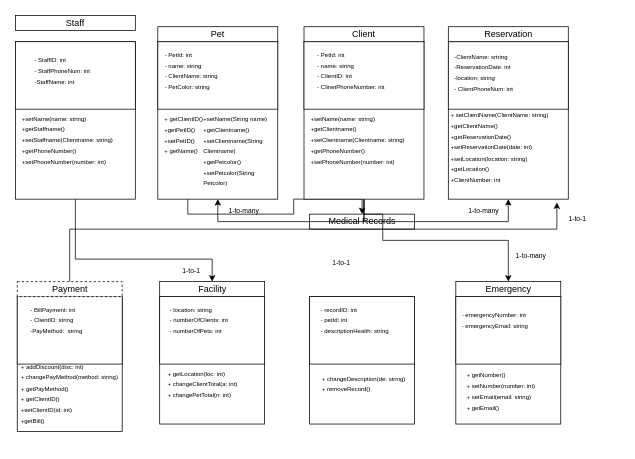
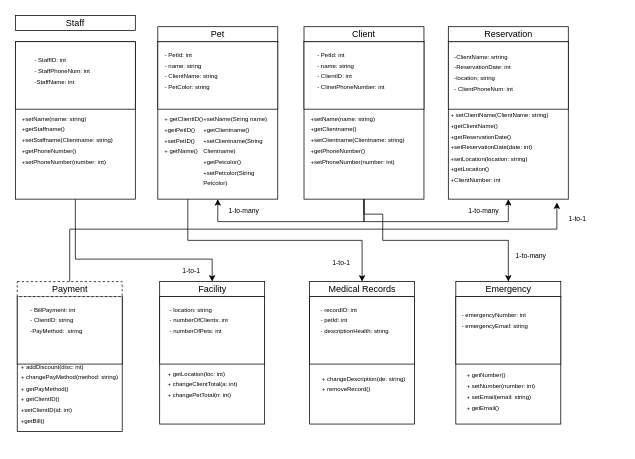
  <mxCell id="0" />
  <mxCell id="1" parent="0" />
  <mxCell id="2" style="edgeStyle=orthogonalEdgeStyle;rounded=0;orthogonalLoop=1;jettySize=auto;html=1;exitX=0.25;exitY=1;exitDx=0;exitDy=0;entryX=0.5;entryY=0;entryDx=0;entryDy=0;" edge="1" parent="1" source="3" target="20"><mxGeometry relative="1" as="geometry" /></mxCell>
  <mxCell id="3" value="" style="rounded=0;whiteSpace=wrap;html=1;" vertex="1" parent="1"><mxGeometry x="210" y="55" width="160" height="210" as="geometry" /></mxCell>
  <mxCell id="4" value="" style="rounded=0;whiteSpace=wrap;html=1;" vertex="1" parent="1"><mxGeometry x="210" y="55" width="160" height="90" as="geometry" /></mxCell>
  <mxCell id="5" value="Pet" style="rounded=0;whiteSpace=wrap;html=1;" vertex="1" parent="1"><mxGeometry x="210" y="35" width="160" height="20" as="geometry" /></mxCell>
  <mxCell id="6" value="&lt;div style=&quot;text-align: left;&quot;&gt;&lt;span style=&quot;background-color: initial;&quot;&gt;&lt;font style=&quot;font-size: 8px;&quot;&gt;- PetId: int&lt;/font&gt;&lt;/span&gt;&lt;/div&gt;&lt;div style=&quot;text-align: left;&quot;&gt;&lt;font style=&quot;font-size: 8px;&quot;&gt;- name: string&lt;/font&gt;&lt;/div&gt;&lt;div style=&quot;text-align: left;&quot;&gt;&lt;font style=&quot;font-size: 8px;&quot;&gt;- ClientName: string&lt;/font&gt;&lt;/div&gt;&lt;div style=&quot;text-align: left;&quot;&gt;&lt;font style=&quot;font-size: 8px;&quot;&gt;- PetColor: string&lt;/font&gt;&lt;/div&gt;&lt;div style=&quot;text-align: left;&quot;&gt;&lt;br&gt;&lt;/div&gt;" style="text;html=1;align=center;verticalAlign=middle;whiteSpace=wrap;rounded=0;" vertex="1" parent="1"><mxGeometry x="200" y="85" width="110" height="30" as="geometry" /></mxCell>
  <mxCell id="7" value="&lt;div style=&quot;text-align: left;&quot;&gt;&lt;font style=&quot;font-size: 8px;&quot;&gt;+ getClientID()&lt;/font&gt;&lt;/div&gt;&lt;div style=&quot;text-align: left;&quot;&gt;&lt;font style=&quot;font-size: 8px;&quot;&gt;+getPetID()&lt;/font&gt;&lt;/div&gt;&lt;div style=&quot;text-align: left;&quot;&gt;&lt;font style=&quot;font-size: 8px;&quot;&gt;+setPetID()&lt;/font&gt;&lt;/div&gt;&lt;div style=&quot;text-align: left;&quot;&gt;&lt;span style=&quot;background-color: initial;&quot;&gt;&lt;span style=&quot;font-size: 8px;&quot;&gt;+ getName()&amp;nbsp;&lt;/span&gt;&lt;/span&gt;&lt;/div&gt;&lt;div style=&quot;text-align: left;&quot;&gt;&lt;br&gt;&lt;/div&gt;&lt;div style=&quot;text-align: left;&quot;&gt;&lt;br&gt;&lt;/div&gt;&lt;div style=&quot;text-align: left;&quot;&gt;&lt;br&gt;&lt;/div&gt;" style="text;html=1;align=center;verticalAlign=middle;whiteSpace=wrap;rounded=0;" vertex="1" parent="1"><mxGeometry x="180" y="190" width="130" height="20" as="geometry" /></mxCell>
  <mxCell id="8" value="" style="rounded=0;whiteSpace=wrap;html=1;" vertex="1" parent="1"><mxGeometry x="22.5" y="395" width="140" height="180" as="geometry" /></mxCell>
  <mxCell id="9" value="" style="rounded=0;whiteSpace=wrap;html=1;" vertex="1" parent="1"><mxGeometry x="22.5" y="395" width="140" height="90" as="geometry" /></mxCell>
  <mxCell id="10" value="Payment" style="rounded=0;whiteSpace=wrap;html=1;dashed=1;" vertex="1" parent="1"><mxGeometry x="22.5" y="375" width="140" height="20" as="geometry" /></mxCell>
  <mxCell id="11" value="&lt;div style=&quot;text-align: left;&quot;&gt;&lt;span style=&quot;background-color: initial;&quot;&gt;&lt;font style=&quot;font-size: 8px;&quot;&gt;- BillPayment: int&lt;/font&gt;&lt;/span&gt;&lt;/div&gt;&lt;div style=&quot;text-align: left;&quot;&gt;&lt;font style=&quot;font-size: 8px;&quot;&gt;- ClientID: string&lt;/font&gt;&lt;/div&gt;&lt;div style=&quot;text-align: left;&quot;&gt;&lt;font style=&quot;font-size: 8px;&quot;&gt;-PayMethod:&amp;nbsp; string&lt;/font&gt;&lt;/div&gt;&lt;div style=&quot;text-align: left;&quot;&gt;&lt;br&gt;&lt;/div&gt;&lt;div style=&quot;text-align: left;&quot;&gt;&lt;br&gt;&lt;/div&gt;" style="text;html=1;align=center;verticalAlign=middle;whiteSpace=wrap;rounded=0;" vertex="1" parent="1"><mxGeometry x="20" y="425" width="110" height="30" as="geometry" /></mxCell>
  <mxCell id="12" value="&lt;div style=&quot;text-align: left;&quot;&gt;&lt;font style=&quot;font-size: 8px;&quot;&gt;+ addDiscount(disc: int)&lt;/font&gt;&lt;/div&gt;&lt;div style=&quot;text-align: left;&quot;&gt;&lt;span style=&quot;background-color: initial; font-size: 8px;&quot;&gt;+ changePayMethod(method: string)&lt;/span&gt;&lt;/div&gt;&lt;div style=&quot;text-align: left;&quot;&gt;&lt;span style=&quot;background-color: initial; font-size: 8px;&quot;&gt;+ getPayMethod()&lt;/span&gt;&lt;/div&gt;&lt;div style=&quot;text-align: left;&quot;&gt;&lt;span style=&quot;background-color: initial; font-size: 8px;&quot;&gt;+ getClientID()&lt;/span&gt;&lt;/div&gt;&lt;div style=&quot;text-align: left;&quot;&gt;&lt;span style=&quot;background-color: initial; font-size: 8px;&quot;&gt;+setClientID(id: int)&lt;/span&gt;&lt;/div&gt;&lt;div style=&quot;text-align: left;&quot;&gt;&lt;span style=&quot;background-color: initial; font-size: 8px;&quot;&gt;+getBill()&lt;/span&gt;&lt;/div&gt;&lt;div style=&quot;text-align: left;&quot;&gt;&lt;span style=&quot;background-color: initial; font-size: 8px;&quot;&gt;&lt;br&gt;&lt;/span&gt;&lt;/div&gt;&lt;div style=&quot;text-align: left;&quot;&gt;&lt;br&gt;&lt;/div&gt;&lt;div style=&quot;text-align: left;&quot;&gt;&lt;br&gt;&lt;/div&gt;" style="text;html=1;align=center;verticalAlign=middle;whiteSpace=wrap;rounded=0;" vertex="1" parent="1"><mxGeometry x="25" y="535" width="135" height="20" as="geometry" /></mxCell>
  <mxCell id="13" value="" style="rounded=0;whiteSpace=wrap;html=1;" vertex="1" parent="1"><mxGeometry x="212.5" y="395" width="140" height="170" as="geometry" /></mxCell>
  <mxCell id="14" value="" style="rounded=0;whiteSpace=wrap;html=1;" vertex="1" parent="1"><mxGeometry x="212.5" y="395" width="140" height="90" as="geometry" /></mxCell>
  <mxCell id="15" value="Facility" style="rounded=0;whiteSpace=wrap;html=1;" vertex="1" parent="1"><mxGeometry x="212.5" y="375" width="140" height="20" as="geometry" /></mxCell>
  <mxCell id="16" value="&lt;div style=&quot;text-align: left;&quot;&gt;&lt;span style=&quot;background-color: initial;&quot;&gt;&lt;font style=&quot;font-size: 8px;&quot;&gt;- location: string&lt;/font&gt;&lt;/span&gt;&lt;/div&gt;&lt;div style=&quot;text-align: left;&quot;&gt;&lt;font style=&quot;font-size: 8px;&quot;&gt;- numberOfClients: int&lt;/font&gt;&lt;/div&gt;&lt;div style=&quot;text-align: left;&quot;&gt;&lt;font style=&quot;font-size: 8px;&quot;&gt;- numberOfPets: int&lt;/font&gt;&lt;/div&gt;&lt;div style=&quot;text-align: left;&quot;&gt;&lt;br&gt;&lt;/div&gt;&lt;div style=&quot;text-align: left;&quot;&gt;&lt;br&gt;&lt;/div&gt;" style="text;html=1;align=center;verticalAlign=middle;whiteSpace=wrap;rounded=0;" vertex="1" parent="1"><mxGeometry x="210" y="425" width="110" height="30" as="geometry" /></mxCell>
  <mxCell id="17" value="&lt;div style=&quot;text-align: left;&quot;&gt;&lt;font style=&quot;font-size: 8px;&quot;&gt;+ getLocation(loc: int)&lt;/font&gt;&lt;/div&gt;&lt;div style=&quot;text-align: left;&quot;&gt;&lt;span style=&quot;background-color: initial; font-size: 8px;&quot;&gt;+ changeClientTotal(a: int)&lt;/span&gt;&lt;/div&gt;&lt;div style=&quot;text-align: left;&quot;&gt;&lt;span style=&quot;background-color: initial; font-size: 8px;&quot;&gt;+ changePetTotal(n: int)&lt;/span&gt;&lt;br&gt;&lt;/div&gt;&lt;div style=&quot;text-align: left;&quot;&gt;&lt;br&gt;&lt;/div&gt;&lt;div style=&quot;text-align: left;&quot;&gt;&lt;br&gt;&lt;/div&gt;" style="text;html=1;align=center;verticalAlign=middle;whiteSpace=wrap;rounded=0;" vertex="1" parent="1"><mxGeometry x="200" y="515" width="140" height="20" as="geometry" /></mxCell>
  <mxCell id="18" value="" style="rounded=0;whiteSpace=wrap;html=1;" vertex="1" parent="1"><mxGeometry x="412.5" y="395" width="140" height="170" as="geometry" /></mxCell>
  <mxCell id="19" value="" style="rounded=0;whiteSpace=wrap;html=1;" vertex="1" parent="1"><mxGeometry x="412.5" y="395" width="140" height="90" as="geometry" /></mxCell>
- <mxCell id="20" value="Medical Records" style="rounded=0;whiteSpace=wrap;html=1;" vertex="1" parent="1"><mxGeometry x="412.5" y="285" width="140" height="20" as="geometry" /></mxCell>
+ <mxCell id="20" value="Medical Records" style="rounded=0;whiteSpace=wrap;html=1;" vertex="1" parent="1"><mxGeometry x="412.5" y="375" width="140" height="20" as="geometry" /></mxCell>
  <mxCell id="21" value="&lt;div style=&quot;text-align: left;&quot;&gt;&lt;span style=&quot;background-color: initial;&quot;&gt;&lt;font style=&quot;font-size: 8px;&quot;&gt;- recordID: int&lt;/font&gt;&lt;/span&gt;&lt;/div&gt;&lt;div style=&quot;text-align: left;&quot;&gt;&lt;font style=&quot;font-size: 8px;&quot;&gt;- petId: int&lt;/font&gt;&lt;/div&gt;&lt;div style=&quot;text-align: left;&quot;&gt;&lt;font style=&quot;font-size: 8px;&quot;&gt;- descriptionHealth: string&lt;/font&gt;&lt;/div&gt;&lt;div style=&quot;text-align: left;&quot;&gt;&lt;br&gt;&lt;/div&gt;&lt;div style=&quot;text-align: left;&quot;&gt;&lt;br&gt;&lt;/div&gt;" style="text;html=1;align=center;verticalAlign=middle;whiteSpace=wrap;rounded=0;" vertex="1" parent="1"><mxGeometry x="417.5" y="425" width="110" height="30" as="geometry" /></mxCell>
  <mxCell id="22" value="&lt;div style=&quot;text-align: left;&quot;&gt;&lt;span style=&quot;background-color: initial; font-size: 8px;&quot;&gt;+ changeDescription(de: string)&lt;/span&gt;&lt;br&gt;&lt;/div&gt;&lt;div style=&quot;text-align: left;&quot;&gt;&lt;span style=&quot;background-color: initial; font-size: 8px;&quot;&gt;+ removeRecord()&lt;/span&gt;&lt;br&gt;&lt;/div&gt;&lt;div style=&quot;text-align: left;&quot;&gt;&lt;br&gt;&lt;/div&gt;&lt;div style=&quot;text-align: left;&quot;&gt;&lt;br&gt;&lt;/div&gt;" style="text;html=1;align=center;verticalAlign=middle;whiteSpace=wrap;rounded=0;" vertex="1" parent="1"><mxGeometry x="415" y="515" width="140" height="20" as="geometry" /></mxCell>
  <mxCell id="23" value="" style="rounded=0;whiteSpace=wrap;html=1;" vertex="1" parent="1"><mxGeometry x="607.5" y="395" width="140" height="170" as="geometry" /></mxCell>
  <mxCell id="24" value="" style="rounded=0;whiteSpace=wrap;html=1;" vertex="1" parent="1"><mxGeometry x="607.5" y="395" width="140" height="90" as="geometry" /></mxCell>
  <mxCell id="25" value="Emergency" style="rounded=0;whiteSpace=wrap;html=1;" vertex="1" parent="1"><mxGeometry x="607.5" y="375" width="140" height="20" as="geometry" /></mxCell>
  <mxCell id="26" value="&lt;div style=&quot;text-align: left;&quot;&gt;&lt;span style=&quot;background-color: initial;&quot;&gt;&lt;font style=&quot;font-size: 8px;&quot;&gt;- emergencyNumber: int&lt;/font&gt;&lt;/span&gt;&lt;/div&gt;&lt;div style=&quot;text-align: left;&quot;&gt;&lt;font style=&quot;font-size: 8px;&quot;&gt;- emergencyEmail: string&lt;/font&gt;&lt;/div&gt;&lt;div style=&quot;text-align: left;&quot;&gt;&lt;font style=&quot;font-size: 8px;&quot;&gt;&lt;br&gt;&lt;/font&gt;&lt;/div&gt;&lt;div style=&quot;text-align: left;&quot;&gt;&lt;br&gt;&lt;/div&gt;" style="text;html=1;align=center;verticalAlign=middle;whiteSpace=wrap;rounded=0;" vertex="1" parent="1"><mxGeometry x="605" y="425" width="110" height="30" as="geometry" /></mxCell>
  <mxCell id="27" value="&lt;div style=&quot;text-align: left;&quot;&gt;&lt;font style=&quot;font-size: 8px;&quot;&gt;+ getNumber()&lt;/font&gt;&lt;/div&gt;&lt;div style=&quot;text-align: left;&quot;&gt;&lt;span style=&quot;background-color: initial; font-size: 8px;&quot;&gt;+ setNumber(number: int)&lt;/span&gt;&lt;/div&gt;&lt;div style=&quot;text-align: left;&quot;&gt;&lt;span style=&quot;background-color: initial; font-size: 8px;&quot;&gt;+ setEmail(email: string)&lt;/span&gt;&lt;br&gt;&lt;/div&gt;&lt;div style=&quot;text-align: left;&quot;&gt;&lt;span style=&quot;background-color: initial; font-size: 8px;&quot;&gt;+ getEmail()&lt;/span&gt;&lt;/div&gt;&lt;div style=&quot;text-align: left;&quot;&gt;&lt;br&gt;&lt;/div&gt;&lt;div style=&quot;text-align: left;&quot;&gt;&lt;br&gt;&lt;/div&gt;" style="text;html=1;align=center;verticalAlign=middle;whiteSpace=wrap;rounded=0;" vertex="1" parent="1"><mxGeometry x="597.5" y="525" width="140" height="20" as="geometry" /></mxCell>
  <mxCell id="28" value="&lt;div style=&quot;text-align: left;&quot;&gt;&lt;span style=&quot;background-color: initial;&quot;&gt;&lt;span style=&quot;font-size: 8px;&quot;&gt;+setName(String name) +getClientname() +setClientname(String Clientname) +getPetcolor()&amp;nbsp;&lt;/span&gt;&lt;/span&gt;&lt;/div&gt;&lt;div style=&quot;text-align: left;&quot;&gt;&lt;span style=&quot;background-color: initial;&quot;&gt;&lt;span style=&quot;font-size: 8px;&quot;&gt;+setPetcolor(String Petcolor)&lt;/span&gt;&lt;/span&gt;&lt;/div&gt;" style="text;html=1;align=center;verticalAlign=middle;whiteSpace=wrap;rounded=0;" vertex="1" parent="1"><mxGeometry x="270" y="185" width="92.5" height="30" as="geometry" /></mxCell>
  <mxCell id="29" style="edgeStyle=orthogonalEdgeStyle;rounded=0;orthogonalLoop=1;jettySize=auto;html=1;exitX=0.5;exitY=1;exitDx=0;exitDy=0;entryX=0.5;entryY=1;entryDx=0;entryDy=0;" edge="1" parent="1" source="32" target="3"><mxGeometry relative="1" as="geometry"><Array as="points"><mxPoint x="485" y="295" /><mxPoint x="290" y="295" /></Array></mxGeometry></mxCell>
  <mxCell id="30" style="edgeStyle=orthogonalEdgeStyle;rounded=0;orthogonalLoop=1;jettySize=auto;html=1;exitX=0.5;exitY=1;exitDx=0;exitDy=0;entryX=0.5;entryY=1;entryDx=0;entryDy=0;" edge="1" parent="1" source="32" target="43"><mxGeometry relative="1" as="geometry"><Array as="points"><mxPoint x="485" y="295" /><mxPoint x="678" y="295" /></Array></mxGeometry></mxCell>
  <mxCell id="31" style="edgeStyle=orthogonalEdgeStyle;rounded=0;orthogonalLoop=1;jettySize=auto;html=1;exitX=0.5;exitY=1;exitDx=0;exitDy=0;entryX=0.5;entryY=0;entryDx=0;entryDy=0;" edge="1" parent="1" source="32" target="25"><mxGeometry relative="1" as="geometry"><Array as="points"><mxPoint x="485" y="285" /><mxPoint x="510" y="285" /><mxPoint x="510" y="320" /><mxPoint x="678" y="320" /></Array></mxGeometry></mxCell>
  <mxCell id="32" value="" style="rounded=0;whiteSpace=wrap;html=1;" vertex="1" parent="1"><mxGeometry x="405" y="55" width="160" height="210" as="geometry" /></mxCell>
  <mxCell id="33" value="" style="rounded=0;whiteSpace=wrap;html=1;" vertex="1" parent="1"><mxGeometry x="405" y="55" width="160" height="90" as="geometry" /></mxCell>
  <mxCell id="34" value="Client" style="rounded=0;whiteSpace=wrap;html=1;" vertex="1" parent="1"><mxGeometry x="405" y="35" width="160" height="20" as="geometry" /></mxCell>
  <mxCell id="35" value="&lt;div style=&quot;text-align: left;&quot;&gt;&lt;span style=&quot;background-color: initial;&quot;&gt;&lt;font style=&quot;font-size: 8px;&quot;&gt;- PetId: int&lt;/font&gt;&lt;/span&gt;&lt;/div&gt;&lt;div style=&quot;text-align: left;&quot;&gt;&lt;font style=&quot;font-size: 8px;&quot;&gt;- name: string&lt;/font&gt;&lt;/div&gt;&lt;div style=&quot;text-align: left;&quot;&gt;&lt;font style=&quot;font-size: 8px;&quot;&gt;- ClientID: int&lt;/font&gt;&lt;/div&gt;&lt;div style=&quot;text-align: left;&quot;&gt;&lt;font style=&quot;font-size: 8px;&quot;&gt;- ClinetPhoneNumber: int&lt;/font&gt;&lt;/div&gt;&lt;div style=&quot;text-align: left;&quot;&gt;&lt;br&gt;&lt;/div&gt;" style="text;html=1;align=center;verticalAlign=middle;whiteSpace=wrap;rounded=0;" vertex="1" parent="1"><mxGeometry x="412.5" y="85" width="110" height="30" as="geometry" /></mxCell>
  <mxCell id="36" value="&lt;div style=&quot;text-align: left;&quot;&gt;&lt;span style=&quot;background-color: initial;&quot;&gt;&lt;span style=&quot;font-size: 8px;&quot;&gt;+setName(name: string) +getClientname() +setClientname(Clientname: string)&amp;nbsp;&lt;/span&gt;&lt;/span&gt;&lt;/div&gt;&lt;div style=&quot;text-align: left;&quot;&gt;&lt;span style=&quot;font-size: 8px; background-color: initial;&quot;&gt;+getPhoneNumber()&amp;nbsp;&lt;/span&gt;&lt;br&gt;&lt;/div&gt;&lt;div style=&quot;text-align: left;&quot;&gt;&lt;span style=&quot;background-color: initial;&quot;&gt;&lt;span style=&quot;font-size: 8px;&quot;&gt;+setPhoneNumber(number: int)&lt;/span&gt;&lt;/span&gt;&lt;/div&gt;" style="text;html=1;align=center;verticalAlign=middle;whiteSpace=wrap;rounded=0;" vertex="1" parent="1"><mxGeometry x="412.5" y="170" width="140" height="30" as="geometry" /></mxCell>
  <mxCell id="37" style="edgeStyle=orthogonalEdgeStyle;rounded=0;orthogonalLoop=1;jettySize=auto;html=1;exitX=0.5;exitY=1;exitDx=0;exitDy=0;entryX=0.5;entryY=0;entryDx=0;entryDy=0;" edge="1" parent="1" source="38" target="15"><mxGeometry relative="1" as="geometry"><Array as="points"><mxPoint x="100" y="345" /><mxPoint x="282" y="345" /></Array></mxGeometry></mxCell>
  <mxCell id="38" value="" style="rounded=0;whiteSpace=wrap;html=1;" vertex="1" parent="1"><mxGeometry x="20" y="55" width="160" height="210" as="geometry" /></mxCell>
  <mxCell id="39" value="" style="rounded=0;whiteSpace=wrap;html=1;" vertex="1" parent="1"><mxGeometry x="20" y="55" width="160" height="90" as="geometry" /></mxCell>
  <mxCell id="40" value="Staff" style="rounded=0;whiteSpace=wrap;html=1;" vertex="1" parent="1"><mxGeometry x="20" y="20" width="160" height="20" as="geometry" /></mxCell>
  <mxCell id="41" value="&lt;div style=&quot;text-align: left;&quot;&gt;&lt;span style=&quot;background-color: initial;&quot;&gt;&lt;font style=&quot;font-size: 8px;&quot;&gt;-&amp;nbsp;&lt;/font&gt;&lt;/span&gt;&lt;span style=&quot;background-color: initial; text-align: center; font-size: 8px;&quot;&gt;StaffID: int&lt;/span&gt;&lt;/div&gt;&lt;div style=&quot;text-align: left;&quot;&gt;&lt;span style=&quot;background-color: initial; text-align: center; font-size: 8px;&quot;&gt;- StaffPhoneNum: int&lt;/span&gt;&lt;/div&gt;&lt;div style=&quot;text-align: left;&quot;&gt;&lt;span style=&quot;background-color: initial; text-align: center; font-size: 8px;&quot;&gt;-StaffName:&amp;nbsp;&lt;/span&gt;&lt;span style=&quot;font-size: 8px; background-color: initial;&quot;&gt;int&lt;/span&gt;&lt;/div&gt;&lt;div style=&quot;text-align: left;&quot;&gt;&lt;br&gt;&lt;/div&gt;" style="text;html=1;align=center;verticalAlign=middle;whiteSpace=wrap;rounded=0;" vertex="1" parent="1"><mxGeometry x="27.5" y="85" width="110" height="30" as="geometry" /></mxCell>
  <mxCell id="42" value="&lt;div style=&quot;text-align: left;&quot;&gt;&lt;span style=&quot;background-color: initial;&quot;&gt;&lt;span style=&quot;font-size: 8px;&quot;&gt;+setName(name: string) +getStaffname() +setStaffname(Clientname: string)&amp;nbsp;&lt;/span&gt;&lt;/span&gt;&lt;/div&gt;&lt;div style=&quot;text-align: left;&quot;&gt;&lt;span style=&quot;font-size: 8px; background-color: initial;&quot;&gt;+getPhoneNumber()&amp;nbsp;&lt;/span&gt;&lt;br&gt;&lt;/div&gt;&lt;div style=&quot;text-align: left;&quot;&gt;&lt;span style=&quot;background-color: initial;&quot;&gt;&lt;span style=&quot;font-size: 8px;&quot;&gt;+setPhoneNumber(number: int)&lt;/span&gt;&lt;/span&gt;&lt;/div&gt;" style="text;html=1;align=center;verticalAlign=middle;whiteSpace=wrap;rounded=0;" vertex="1" parent="1"><mxGeometry x="27.5" y="170" width="140" height="30" as="geometry" /></mxCell>
  <mxCell id="43" value="" style="rounded=0;whiteSpace=wrap;html=1;" vertex="1" parent="1"><mxGeometry x="597.5" y="55" width="160" height="210" as="geometry" /></mxCell>
  <mxCell id="44" value="" style="rounded=0;whiteSpace=wrap;html=1;" vertex="1" parent="1"><mxGeometry x="597.5" y="55" width="160" height="90" as="geometry" /></mxCell>
  <mxCell id="45" value="Reservation" style="rounded=0;whiteSpace=wrap;html=1;" vertex="1" parent="1"><mxGeometry x="597.5" y="35" width="160" height="20" as="geometry" /></mxCell>
  <mxCell id="46" value="&lt;div style=&quot;text-align: left;&quot;&gt;&lt;span style=&quot;font-size: 8px;&quot;&gt;-ClientName: srtring&amp;nbsp;&lt;/span&gt;&lt;/div&gt;&lt;div style=&quot;text-align: left;&quot;&gt;&lt;span style=&quot;font-size: 8px;&quot;&gt;-ReservationDate: int&amp;nbsp;&lt;/span&gt;&lt;/div&gt;&lt;div style=&quot;text-align: left;&quot;&gt;&lt;span style=&quot;font-size: 8px;&quot;&gt;-location; string&lt;/span&gt;&lt;/div&gt;&lt;div style=&quot;text-align: left;&quot;&gt;&lt;span style=&quot;font-size: 8px;&quot;&gt;- ClientPhoneNum: int&lt;/span&gt;&lt;br&gt;&lt;/div&gt;" style="text;html=1;align=center;verticalAlign=middle;whiteSpace=wrap;rounded=0;" vertex="1" parent="1"><mxGeometry x="590" y="80" width="110" height="30" as="geometry" /></mxCell>
  <mxCell id="47" value="&lt;div style=&quot;text-align: left;&quot;&gt;&lt;span style=&quot;font-size: 8px;&quot;&gt;+ setClientName(ClientName: string) +getClientName() +getReservationDate() +setReservationDate(date: int) +setLocation(location: string) +getLocation()&amp;nbsp;&lt;/span&gt;&lt;/div&gt;&lt;div style=&quot;text-align: left;&quot;&gt;&lt;span style=&quot;font-size: 8px;&quot;&gt;+ClientNumber: int&lt;/span&gt;&lt;br&gt;&lt;/div&gt;" style="text;html=1;align=center;verticalAlign=middle;whiteSpace=wrap;rounded=0;" vertex="1" parent="1"><mxGeometry x="600" y="180" width="140" height="30" as="geometry" /></mxCell>
  <mxCell id="48" value="&lt;div style=&quot;text-align: left;&quot;&gt;&lt;font style=&quot;font-size: 9px;&quot;&gt;1-to-many&lt;/font&gt;&lt;/div&gt;" style="text;html=1;align=center;verticalAlign=middle;whiteSpace=wrap;rounded=0;" vertex="1" parent="1"><mxGeometry x="270" y="265" width="110" height="30" as="geometry" /></mxCell>
  <mxCell id="49" value="&lt;div style=&quot;text-align: left;&quot;&gt;&lt;font style=&quot;font-size: 9px;&quot;&gt;1-to-1&lt;/font&gt;&lt;/div&gt;" style="text;html=1;align=center;verticalAlign=middle;whiteSpace=wrap;rounded=0;" vertex="1" parent="1"><mxGeometry x="400" y="335" width="110" height="30" as="geometry" /></mxCell>
  <mxCell id="50" value="&lt;div style=&quot;text-align: left;&quot;&gt;&lt;font style=&quot;font-size: 9px;&quot;&gt;1-to-1&lt;/font&gt;&lt;/div&gt;" style="text;html=1;align=center;verticalAlign=middle;whiteSpace=wrap;rounded=0;" vertex="1" parent="1"><mxGeometry x="200" y="345" width="110" height="30" as="geometry" /></mxCell>
  <mxCell id="51" value="&lt;div style=&quot;text-align: left;&quot;&gt;&lt;font style=&quot;font-size: 9px;&quot;&gt;1-to-many&lt;/font&gt;&lt;/div&gt;" style="text;html=1;align=center;verticalAlign=middle;whiteSpace=wrap;rounded=0;" vertex="1" parent="1"><mxGeometry x="590" y="265" width="110" height="30" as="geometry" /></mxCell>
  <mxCell id="52" value="&lt;div style=&quot;text-align: left;&quot;&gt;&lt;font style=&quot;font-size: 9px;&quot;&gt;1-to-many&lt;/font&gt;&lt;/div&gt;" style="text;html=1;align=center;verticalAlign=middle;whiteSpace=wrap;rounded=0;" vertex="1" parent="1"><mxGeometry x="652.5" y="325" width="110" height="30" as="geometry" /></mxCell>
  <mxCell id="53" style="edgeStyle=orthogonalEdgeStyle;rounded=0;orthogonalLoop=1;jettySize=auto;html=1;exitX=0.5;exitY=0;exitDx=0;exitDy=0;entryX=0.905;entryY=1.021;entryDx=0;entryDy=0;entryPerimeter=0;" edge="1" parent="1" source="10" target="43"><mxGeometry relative="1" as="geometry"><Array as="points"><mxPoint x="93" y="305" /><mxPoint x="742" y="305" /></Array></mxGeometry></mxCell>
  <mxCell id="54" value="&lt;div style=&quot;text-align: left;&quot;&gt;&lt;font style=&quot;font-size: 9px;&quot;&gt;1-to-1&lt;/font&gt;&lt;/div&gt;" style="text;html=1;align=center;verticalAlign=middle;whiteSpace=wrap;rounded=0;" vertex="1" parent="1"><mxGeometry x="715" y="275" width="110" height="30" as="geometry" /></mxCell>
